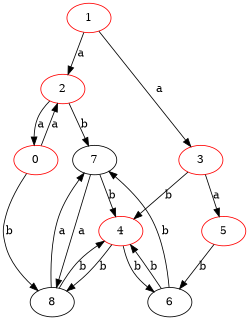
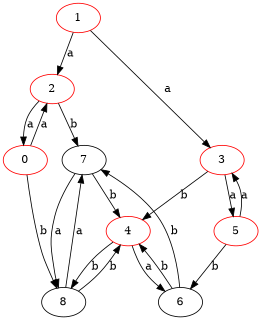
  digraph {
    node [color=red]
    1
    2
    3
    7 [color=""]
    n5 [label=0]
    4
    5
    8 [color=""]
    6 [color=""]
    1 -> 2 [label=a]
    1 -> 3 [label=a]
    2 -> 7 [label=b]
    2 -> n5 [label=a]
    3 -> 4 [label=b]
    3 -> 5 [label=a]
    7 -> 4 [label=b]
    7 -> 8 [label=a]
    n5 -> 2 [label=a]
    n5 -> 8 [label=b]
    4 -> 8 [label=b]
-   4 -> 6 [label=b]
+   4 -> 6 [label=a]
+   5 -> 3 [label=a]
    5 -> 6 [label=b]
    8 -> 7 [label=a]
    8 -> 4 [label=b]
    6 -> 7 [label=b]
    6 -> 4 [label=b]
  }
